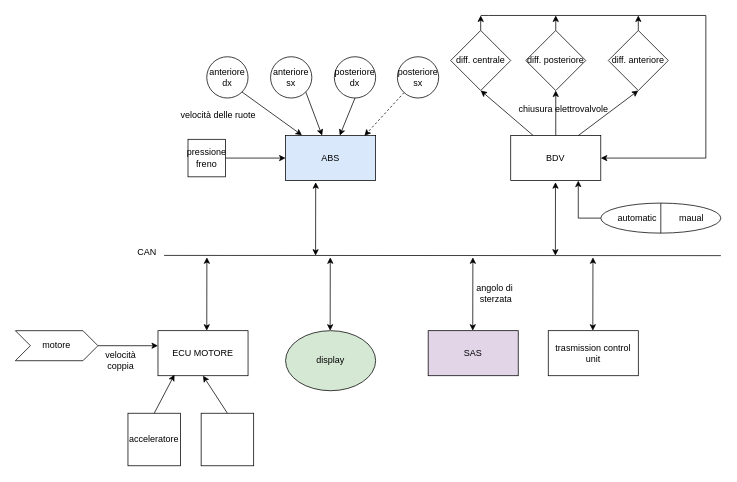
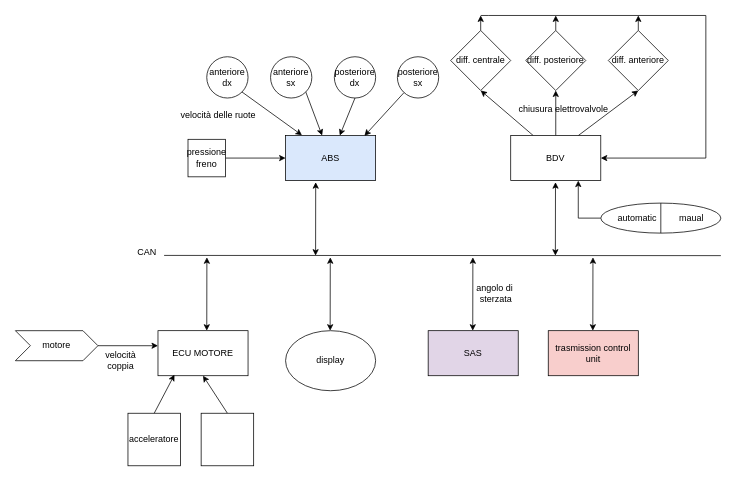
  <mxCell id="0" />
  <mxCell id="1" parent="0" />
  <mxCell id="2" value="" style="endArrow=none;html=1;rounded=0;exitX=0.963;exitY=0.657;exitDx=0;exitDy=0;exitPerimeter=0;" parent="1" edge="1" source="3"><mxGeometry width="50" height="50" relative="1" as="geometry"><mxPoint x="330" y="340" as="sourcePoint" /><mxPoint x="960" y="340" as="targetPoint" /></mxGeometry></mxCell>
  <mxCell id="3" value="CAN" style="text;html=1;align=center;verticalAlign=middle;resizable=0;points=[];autosize=1;strokeColor=none;fillColor=none;" parent="1" vertex="1"><mxGeometry y="320" width="50" height="30" as="geometry" x="170" /></mxCell>
  <mxCell id="4" value="ABS" style="rounded=0;whiteSpace=wrap;html=1;fillColor=#dae8fc;" parent="1" vertex="1"><mxGeometry x="380" y="180" width="120" height="60" as="geometry" /></mxCell>
  <mxCell id="5" value="SAS" style="rounded=0;whiteSpace=wrap;html=1;fillColor=#e1d5e7;" parent="1" vertex="1"><mxGeometry x="570" y="440" width="120" height="60" as="geometry" /></mxCell>
  <mxCell id="6" style="edgeStyle=none;rounded=0;orthogonalLoop=1;jettySize=auto;html=1;exitX=0.25;exitY=0;exitDx=0;exitDy=0;entryX=0.5;entryY=1;entryDx=0;entryDy=0;" edge="1" parent="1" source="9" target="29"><mxGeometry relative="1" as="geometry" /></mxCell>
  <mxCell id="7" style="edgeStyle=none;rounded=0;orthogonalLoop=1;jettySize=auto;html=1;exitX=0.5;exitY=0;exitDx=0;exitDy=0;entryX=0.5;entryY=1;entryDx=0;entryDy=0;" edge="1" parent="1" source="9" target="26"><mxGeometry relative="1" as="geometry" /></mxCell>
  <mxCell id="8" style="edgeStyle=none;rounded=0;orthogonalLoop=1;jettySize=auto;html=1;exitX=0.75;exitY=0;exitDx=0;exitDy=0;entryX=0.5;entryY=1;entryDx=0;entryDy=0;" edge="1" parent="1" source="9" target="22"><mxGeometry relative="1" as="geometry" /></mxCell>
  <mxCell id="9" value="BDV" style="rounded=0;whiteSpace=wrap;html=1;" parent="1" vertex="1"><mxGeometry x="680" y="180" width="120" height="60" as="geometry" /></mxCell>
  <mxCell id="10" value="ECU MOTORE" style="rounded=0;whiteSpace=wrap;html=1;" parent="1" vertex="1"><mxGeometry x="210" y="440" width="120" height="60" as="geometry" /></mxCell>
  <mxCell id="11" style="edgeStyle=none;rounded=0;orthogonalLoop=1;jettySize=auto;html=1;exitX=1;exitY=1;exitDx=0;exitDy=0;" parent="1" source="12" target="4" edge="1"><mxGeometry relative="1" as="geometry" /></mxCell>
  <mxCell id="12" value="anteriore&lt;div&gt;sx&lt;/div&gt;" style="ellipse;whiteSpace=wrap;html=1;aspect=fixed;" parent="1" vertex="1"><mxGeometry x="360" y="75" width="55" height="55" as="geometry" /></mxCell>
  <mxCell id="13" value="" style="endArrow=classic;startArrow=classic;html=1;rounded=0;entryX=0.443;entryY=1.037;entryDx=0;entryDy=0;entryPerimeter=0;" parent="1" edge="1"><mxGeometry width="50" height="50" relative="1" as="geometry"><mxPoint x="420" y="340" as="sourcePoint" /><mxPoint x="420.16" y="242.22" as="targetPoint" /><Array as="points" /></mxGeometry></mxCell>
  <mxCell id="14" value="" style="endArrow=classic;startArrow=classic;html=1;rounded=0;entryX=0.443;entryY=1.037;entryDx=0;entryDy=0;entryPerimeter=0;" parent="1" edge="1"><mxGeometry width="50" height="50" relative="1" as="geometry"><mxPoint x="739.5" y="340" as="sourcePoint" /><mxPoint x="739.66" y="242.22" as="targetPoint" /><Array as="points" /></mxGeometry></mxCell>
  <mxCell id="15" value="" style="endArrow=classic;startArrow=classic;html=1;rounded=0;entryX=0.443;entryY=1.037;entryDx=0;entryDy=0;entryPerimeter=0;" parent="1" edge="1"><mxGeometry width="50" height="50" relative="1" as="geometry"><mxPoint x="275" y="440" as="sourcePoint" /><mxPoint x="275.16" y="342.22" as="targetPoint" /><Array as="points" /></mxGeometry></mxCell>
  <mxCell id="16" value="" style="endArrow=classic;startArrow=classic;html=1;rounded=0;entryX=0.443;entryY=1.037;entryDx=0;entryDy=0;entryPerimeter=0;" parent="1" edge="1"><mxGeometry width="50" height="50" relative="1" as="geometry"><mxPoint x="789.41" y="440" as="sourcePoint" /><mxPoint x="789.57" y="342.22" as="targetPoint" /><Array as="points" /></mxGeometry></mxCell>
  <mxCell id="17" style="edgeStyle=none;rounded=0;orthogonalLoop=1;jettySize=auto;html=1;exitX=0.5;exitY=1;exitDx=0;exitDy=0;" parent="1" source="18" target="4" edge="1"><mxGeometry relative="1" as="geometry" /></mxCell>
  <mxCell id="18" value="posteriore&lt;div&gt;dx&lt;/div&gt;" style="ellipse;whiteSpace=wrap;html=1;aspect=fixed;" parent="1" vertex="1"><mxGeometry x="445" y="75" width="55" height="55" as="geometry" /></mxCell>
  <mxCell id="19" value="posteriore sx" style="ellipse;whiteSpace=wrap;html=1;aspect=fixed;" parent="1" vertex="1"><mxGeometry x="529" y="75" width="55" height="55" as="geometry" /></mxCell>
  <mxCell id="20" value="anteriore&lt;div&gt;dx&lt;/div&gt;" style="ellipse;whiteSpace=wrap;html=1;aspect=fixed;" parent="1" vertex="1"><mxGeometry x="275" y="75" width="55" height="55" as="geometry" /></mxCell>
  <mxCell id="21" style="edgeStyle=orthogonalEdgeStyle;rounded=0;orthogonalLoop=1;jettySize=auto;html=1;exitX=0.5;exitY=0;exitDx=0;exitDy=0;" edge="1" parent="1" source="22"><mxGeometry relative="1" as="geometry"><mxPoint x="850" y="20" as="targetPoint" /><Array as="points"><mxPoint x="850" y="30" /><mxPoint x="850" y="30" /></Array></mxGeometry></mxCell>
  <mxCell id="22" value="diff. anteriore" style="rhombus;whiteSpace=wrap;html=1;" parent="1" vertex="1"><mxGeometry x="810" y="40" width="80" height="80" as="geometry" /></mxCell>
  <mxCell id="23" style="edgeStyle=none;rounded=0;orthogonalLoop=1;jettySize=auto;html=1;exitX=1;exitY=1;exitDx=0;exitDy=0;entryX=0.182;entryY=-0.008;entryDx=0;entryDy=0;entryPerimeter=0;" parent="1" source="20" target="4" edge="1"><mxGeometry relative="1" as="geometry" /></mxCell>
- <mxCell id="24" style="edgeStyle=none;rounded=0;orthogonalLoop=1;jettySize=auto;html=1;entryX=0.876;entryY=0.006;entryDx=0;entryDy=0;entryPerimeter=0;dashed=1;" parent="1" source="19" target="4" edge="1"><mxGeometry relative="1" as="geometry" /></mxCell>
+ <mxCell id="24" style="edgeStyle=none;rounded=0;orthogonalLoop=1;jettySize=auto;html=1;entryX=0.876;entryY=0.006;entryDx=0;entryDy=0;entryPerimeter=0;" parent="1" source="19" target="4" edge="1"><mxGeometry relative="1" as="geometry" /></mxCell>
  <mxCell id="25" style="edgeStyle=orthogonalEdgeStyle;rounded=0;orthogonalLoop=1;jettySize=auto;html=1;exitX=0.5;exitY=0;exitDx=0;exitDy=0;" edge="1" parent="1" source="26"><mxGeometry relative="1" as="geometry"><mxPoint x="740" y="20" as="targetPoint" /><Array as="points"><mxPoint x="740" y="20" /></Array></mxGeometry></mxCell>
  <mxCell id="26" value="diff. posteriore" style="rhombus;whiteSpace=wrap;html=1;" parent="1" vertex="1"><mxGeometry x="700" y="40" width="80" height="80" as="geometry" /></mxCell>
  <mxCell id="27" style="edgeStyle=orthogonalEdgeStyle;rounded=0;orthogonalLoop=1;jettySize=auto;html=1;entryX=1;entryY=0.5;entryDx=0;entryDy=0;" edge="1" parent="1" target="9"><mxGeometry relative="1" as="geometry"><mxPoint x="940" y="190" as="targetPoint" /><mxPoint x="640" y="20" as="sourcePoint" /><Array as="points"><mxPoint x="650" y="20" /><mxPoint x="940" y="20" /><mxPoint x="940" y="210" /></Array></mxGeometry></mxCell>
  <mxCell id="28" style="edgeStyle=orthogonalEdgeStyle;rounded=0;orthogonalLoop=1;jettySize=auto;html=1;exitX=0.5;exitY=0;exitDx=0;exitDy=0;" edge="1" parent="1" source="29"><mxGeometry relative="1" as="geometry"><mxPoint x="640" y="20" as="targetPoint" /><Array as="points"><mxPoint x="640" y="20" /></Array></mxGeometry></mxCell>
  <mxCell id="29" value="diff. centrale" style="rhombus;whiteSpace=wrap;html=1;" parent="1" vertex="1"><mxGeometry x="600" y="40" width="80" height="80" as="geometry" /></mxCell>
  <mxCell id="30" value="velocità delle ruote" style="text;html=1;align=center;verticalAlign=middle;resizable=0;points=[];autosize=1;strokeColor=none;fillColor=none;" vertex="1" parent="1"><mxGeometry x="230" y="138" width="120" height="30" as="geometry" /></mxCell>
  <mxCell id="31" value="chiusura elettrovalvole" style="text;html=1;align=center;verticalAlign=middle;resizable=0;points=[];autosize=1;strokeColor=none;fillColor=none;" vertex="1" parent="1"><mxGeometry x="680" y="130" width="140" height="30" as="geometry" /></mxCell>
  <mxCell id="32" value="acceleratore" style="whiteSpace=wrap;html=1;aspect=fixed;" vertex="1" parent="1"><mxGeometry y="550" width="70" height="70" as="geometry" x="170" /></mxCell>
  <mxCell id="33" style="edgeStyle=none;rounded=0;orthogonalLoop=1;jettySize=auto;html=1;exitX=0.5;exitY=0;exitDx=0;exitDy=0;entryX=0.5;entryY=1;entryDx=0;entryDy=0;" edge="1" parent="1" source="34" target="10"><mxGeometry relative="1" as="geometry" /></mxCell>
  <mxCell id="34" value="&lt;span style=&quot;color: rgba(0, 0, 0, 0); font-family: monospace; font-size: 0px; text-align: start; text-wrap-mode: nowrap;&quot;&gt;%3CmxGraphModel%3E%3Croot%3E%3CmxCell%20id%3D%220%22%2F%3E%3CmxCell%20id%3D%221%22%20parent%3D%220%22%2F%3E%3CmxCell%20id%3D%222%22%20value%3D%22%22%20style%3D%22whiteSpace%3Dwrap%3Bhtml%3D1%3Baspect%3Dfixed%3B%22%20vertex%3D%221%22%20parent%3D%221%22%3E%3CmxGeometry%20x%3D%22245%22%20y%3D%22490%22%20width%3D%2250%22%20height%3D%2250%22%20as%3D%22geometry%22%2F%3E%3C%2FmxCell%3E%3C%2Froot%3E%3C%2FmxGraphModel%3E&lt;/span&gt;&lt;span style=&quot;color: rgba(0, 0, 0, 0); font-family: monospace; font-size: 0px; text-align: start; text-wrap-mode: nowrap;&quot;&gt;%3CmxGraphModel%3E%3Croot%3E%3CmxCell%20id%3D%220%22%2F%3E%3CmxCell%20id%3D%221%22%20parent%3D%220%22%2F%3E%3CmxCell%20id%3D%222%22%20value%3D%22%22%20style%3D%22whiteSpace%3Dwrap%3Bhtml%3D1%3Baspect%3Dfixed%3B%22%20vertex%3D%221%22%20parent%3D%221%22%3E%3CmxGeometry%20x%3D%22245%22%20y%3D%22490%22%20width%3D%2250%22%20height%3D%2250%22%20as%3D%22geometry%22%2F%3E%3C%2FmxCell%3E%3C%2Froot%3E%3C%2FmxGraphModel%3E&lt;/span&gt;" style="whiteSpace=wrap;html=1;aspect=fixed;fontStyle=1" vertex="1" parent="1"><mxGeometry x="267.5" y="550" width="70" height="70" as="geometry" /></mxCell>
  <mxCell id="35" style="edgeStyle=none;rounded=0;orthogonalLoop=1;jettySize=auto;html=1;exitX=0.5;exitY=0;exitDx=0;exitDy=0;entryX=0.183;entryY=0.977;entryDx=0;entryDy=0;entryPerimeter=0;" edge="1" parent="1" source="32" target="10"><mxGeometry relative="1" as="geometry" /></mxCell>
  <mxCell id="36" value="motore" style="shape=step;perimeter=stepPerimeter;whiteSpace=wrap;html=1;fixedSize=1;" vertex="1" parent="1"><mxGeometry x="20" y="440" width="110" height="40" as="geometry" /></mxCell>
  <mxCell id="37" style="edgeStyle=none;rounded=0;orthogonalLoop=1;jettySize=auto;html=1;exitX=1;exitY=0.5;exitDx=0;exitDy=0;entryX=0;entryY=0.334;entryDx=0;entryDy=0;entryPerimeter=0;" edge="1" parent="1" source="36" target="10"><mxGeometry relative="1" as="geometry" /></mxCell>
  <mxCell id="38" value="velocità&lt;div&gt;coppia&lt;/div&gt;" style="text;html=1;align=center;verticalAlign=middle;resizable=0;points=[];autosize=1;strokeColor=none;fillColor=none;" vertex="1" parent="1"><mxGeometry x="130" y="460" width="60" height="40" as="geometry" /></mxCell>
- <mxCell id="39" value="trasmission control unit" style="whiteSpace=wrap;html=1;" vertex="1" parent="1"><mxGeometry x="730" y="440" width="120" height="60" as="geometry" /></mxCell>
+ <mxCell id="39" value="trasmission control unit" style="whiteSpace=wrap;html=1;fillColor=#f8cecc;" vertex="1" parent="1"><mxGeometry x="730" y="440" width="120" height="60" as="geometry" /></mxCell>
  <mxCell id="40" value="" style="endArrow=classic;startArrow=classic;html=1;rounded=0;entryX=0.443;entryY=1.037;entryDx=0;entryDy=0;entryPerimeter=0;" edge="1" parent="1"><mxGeometry width="50" height="50" relative="1" as="geometry"><mxPoint x="439.41" y="440" as="sourcePoint" /><mxPoint x="439.57" y="342.22" as="targetPoint" /><Array as="points" /></mxGeometry></mxCell>
  <mxCell id="41" value="" style="endArrow=classic;startArrow=classic;html=1;rounded=0;entryX=0.443;entryY=1.037;entryDx=0;entryDy=0;entryPerimeter=0;" edge="1" parent="1"><mxGeometry width="50" height="50" relative="1" as="geometry"><mxPoint x="629.41" y="440" as="sourcePoint" /><mxPoint x="629.57" y="342.22" as="targetPoint" /><Array as="points" /></mxGeometry></mxCell>
- <mxCell id="42" value="display" style="ellipse;whiteSpace=wrap;html=1;fillColor=#d5e8d4;" vertex="1" parent="1"><mxGeometry x="380" y="440" width="120" height="80" as="geometry" /></mxCell>
+ <mxCell id="42" value="display" style="ellipse;whiteSpace=wrap;html=1;" vertex="1" parent="1"><mxGeometry x="380" y="440" width="120" height="80" as="geometry" /></mxCell>
  <mxCell id="43" style="edgeStyle=none;rounded=0;orthogonalLoop=1;jettySize=auto;html=1;exitX=1;exitY=0.5;exitDx=0;exitDy=0;entryX=0;entryY=0.5;entryDx=0;entryDy=0;" edge="1" parent="1" source="44" target="4"><mxGeometry relative="1" as="geometry" /></mxCell>
  <mxCell id="44" value="&lt;div&gt;pressione&lt;/div&gt;freno" style="whiteSpace=wrap;html=1;aspect=fixed;" vertex="1" parent="1"><mxGeometry x="250" y="185" width="50" height="50" as="geometry" /></mxCell>
  <mxCell id="45" style="edgeStyle=orthogonalEdgeStyle;rounded=0;orthogonalLoop=1;jettySize=auto;html=1;exitX=0.5;exitY=1;exitDx=0;exitDy=0;entryX=0.75;entryY=1;entryDx=0;entryDy=0;" edge="1" parent="1" source="46" target="9"><mxGeometry relative="1" as="geometry" /></mxCell>
  <mxCell id="46" value="automatic&amp;nbsp; &amp;nbsp; &amp;nbsp; &amp;nbsp; &amp;nbsp;maual" style="shape=lineEllipse;perimeter=ellipsePerimeter;whiteSpace=wrap;html=1;backgroundOutline=1;direction=south;" vertex="1" parent="1"><mxGeometry x="800" y="270" width="160" height="40" as="geometry" /></mxCell>
  <mxCell id="47" value="angolo di&amp;nbsp;&lt;div&gt;sterzata&lt;/div&gt;" style="text;html=1;align=center;verticalAlign=middle;resizable=0;points=[];autosize=1;strokeColor=none;fillColor=none;" vertex="1" parent="1"><mxGeometry x="620" y="370" width="80" height="40" as="geometry" /></mxCell>
